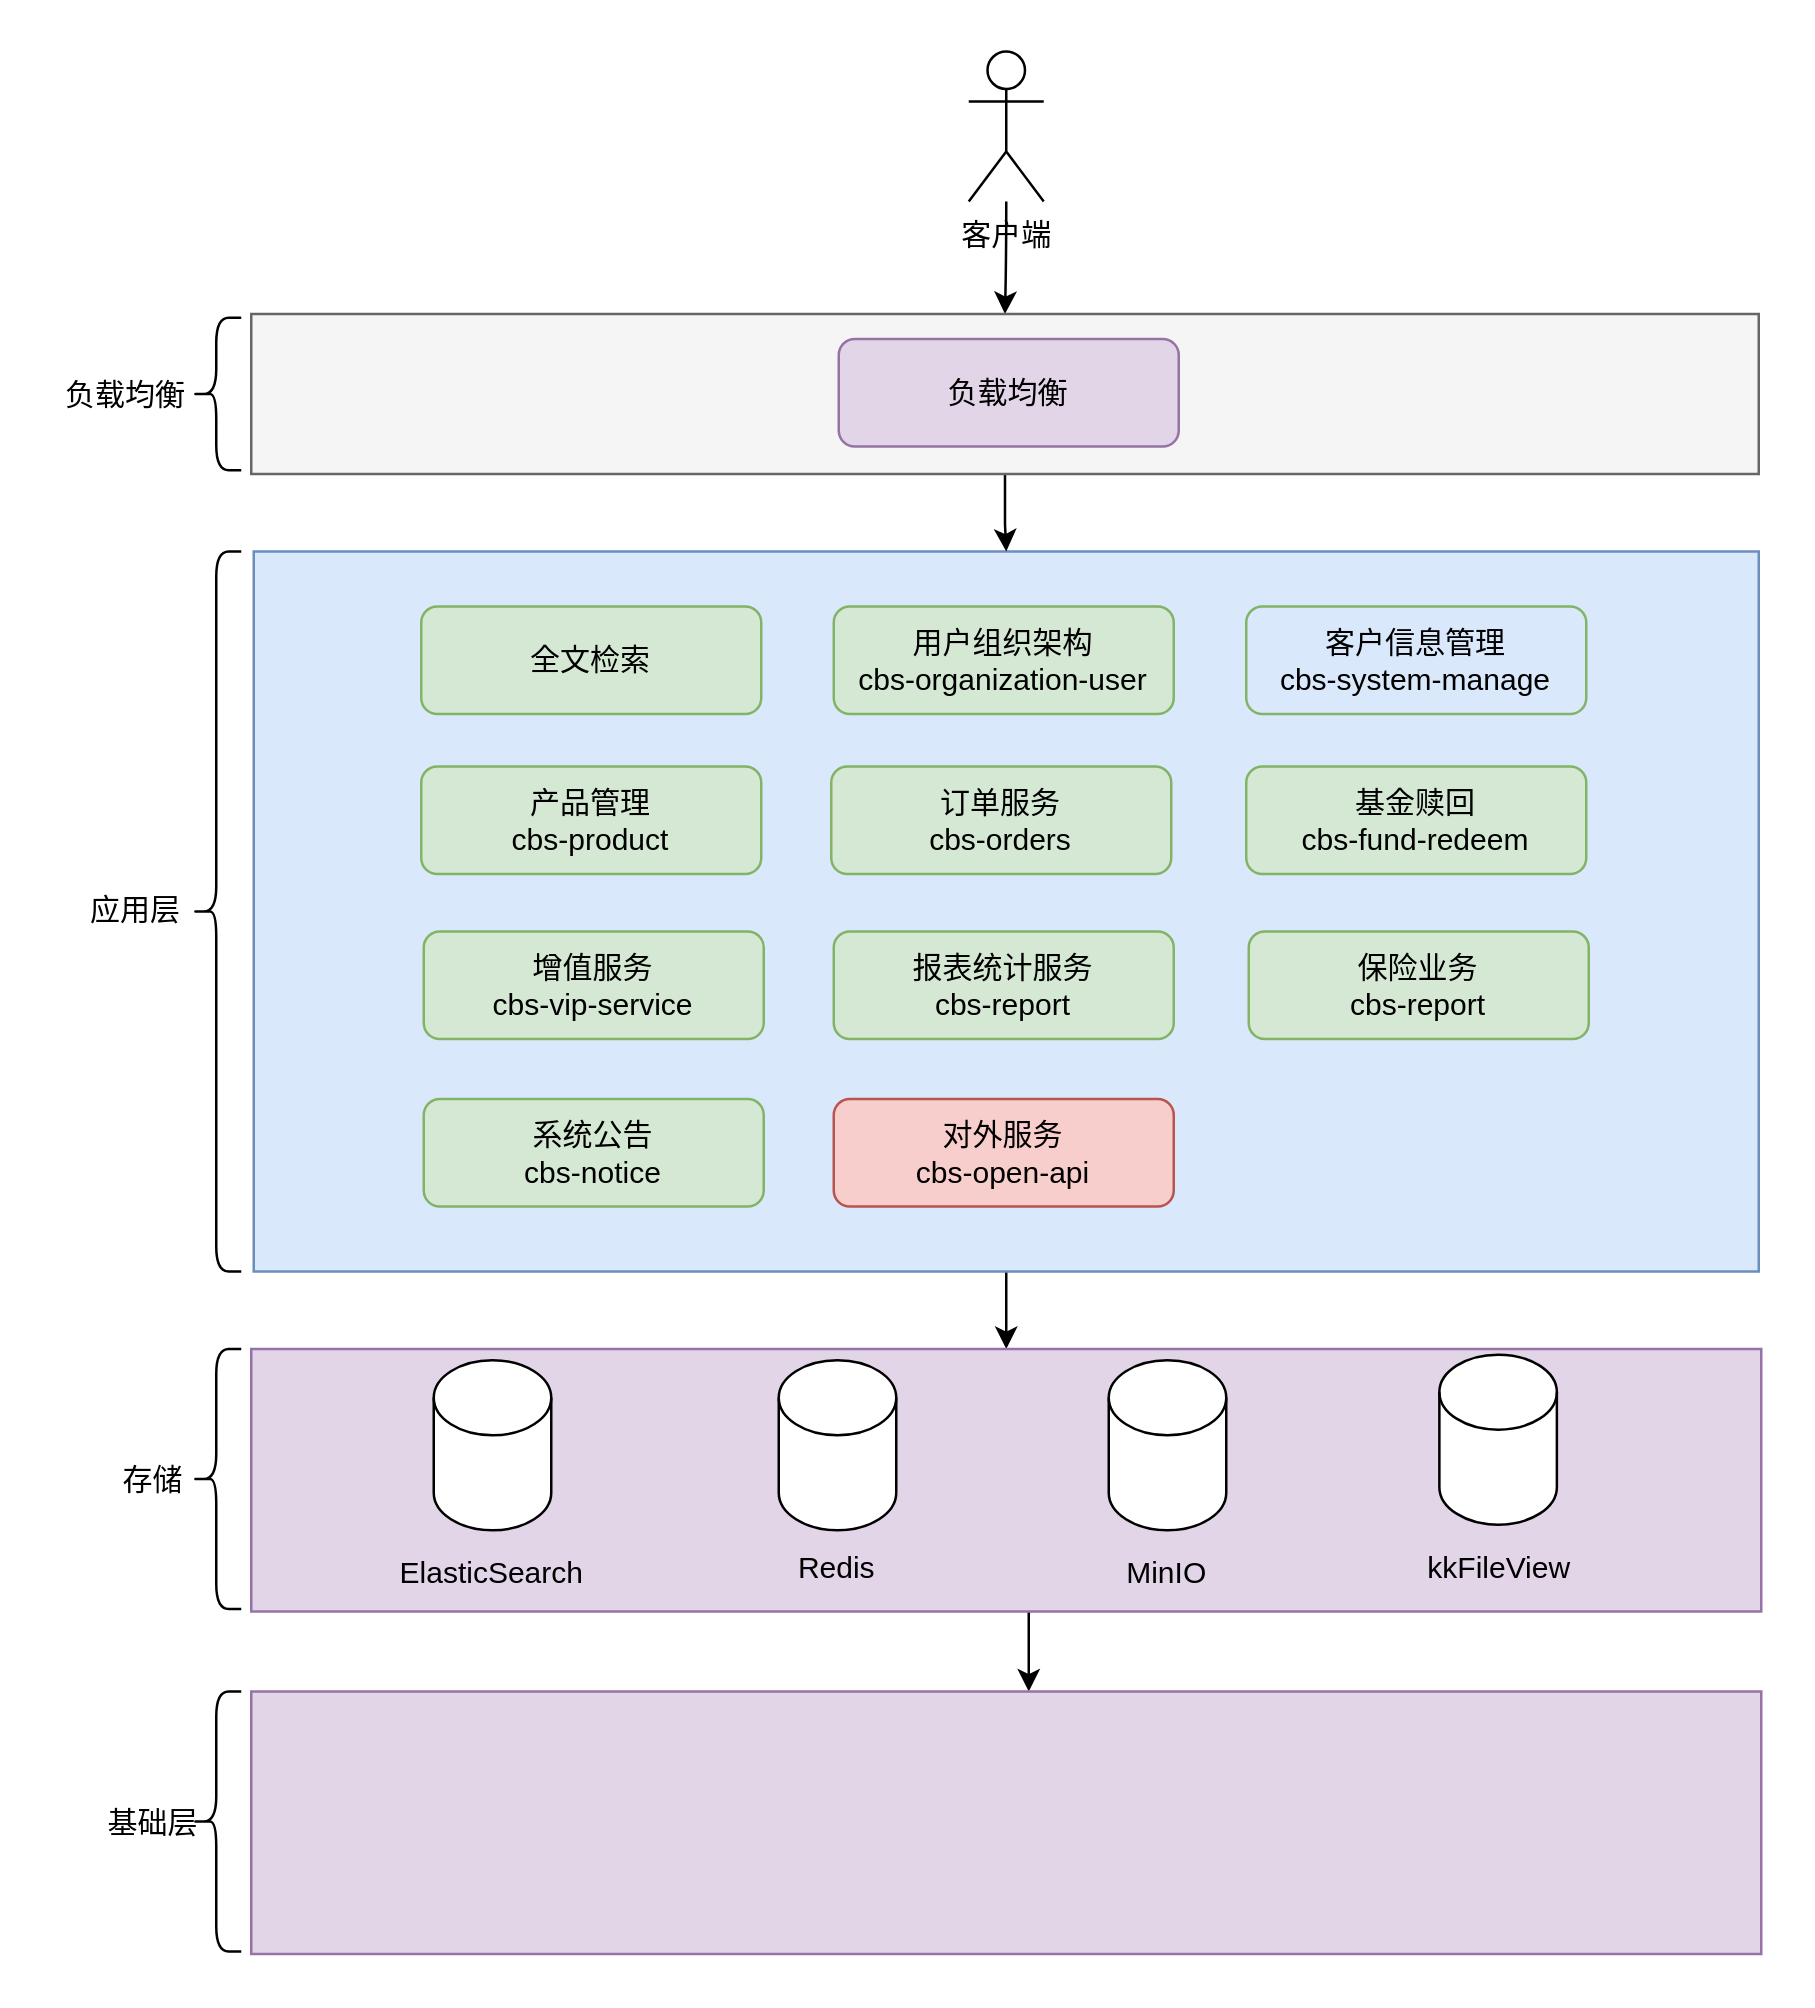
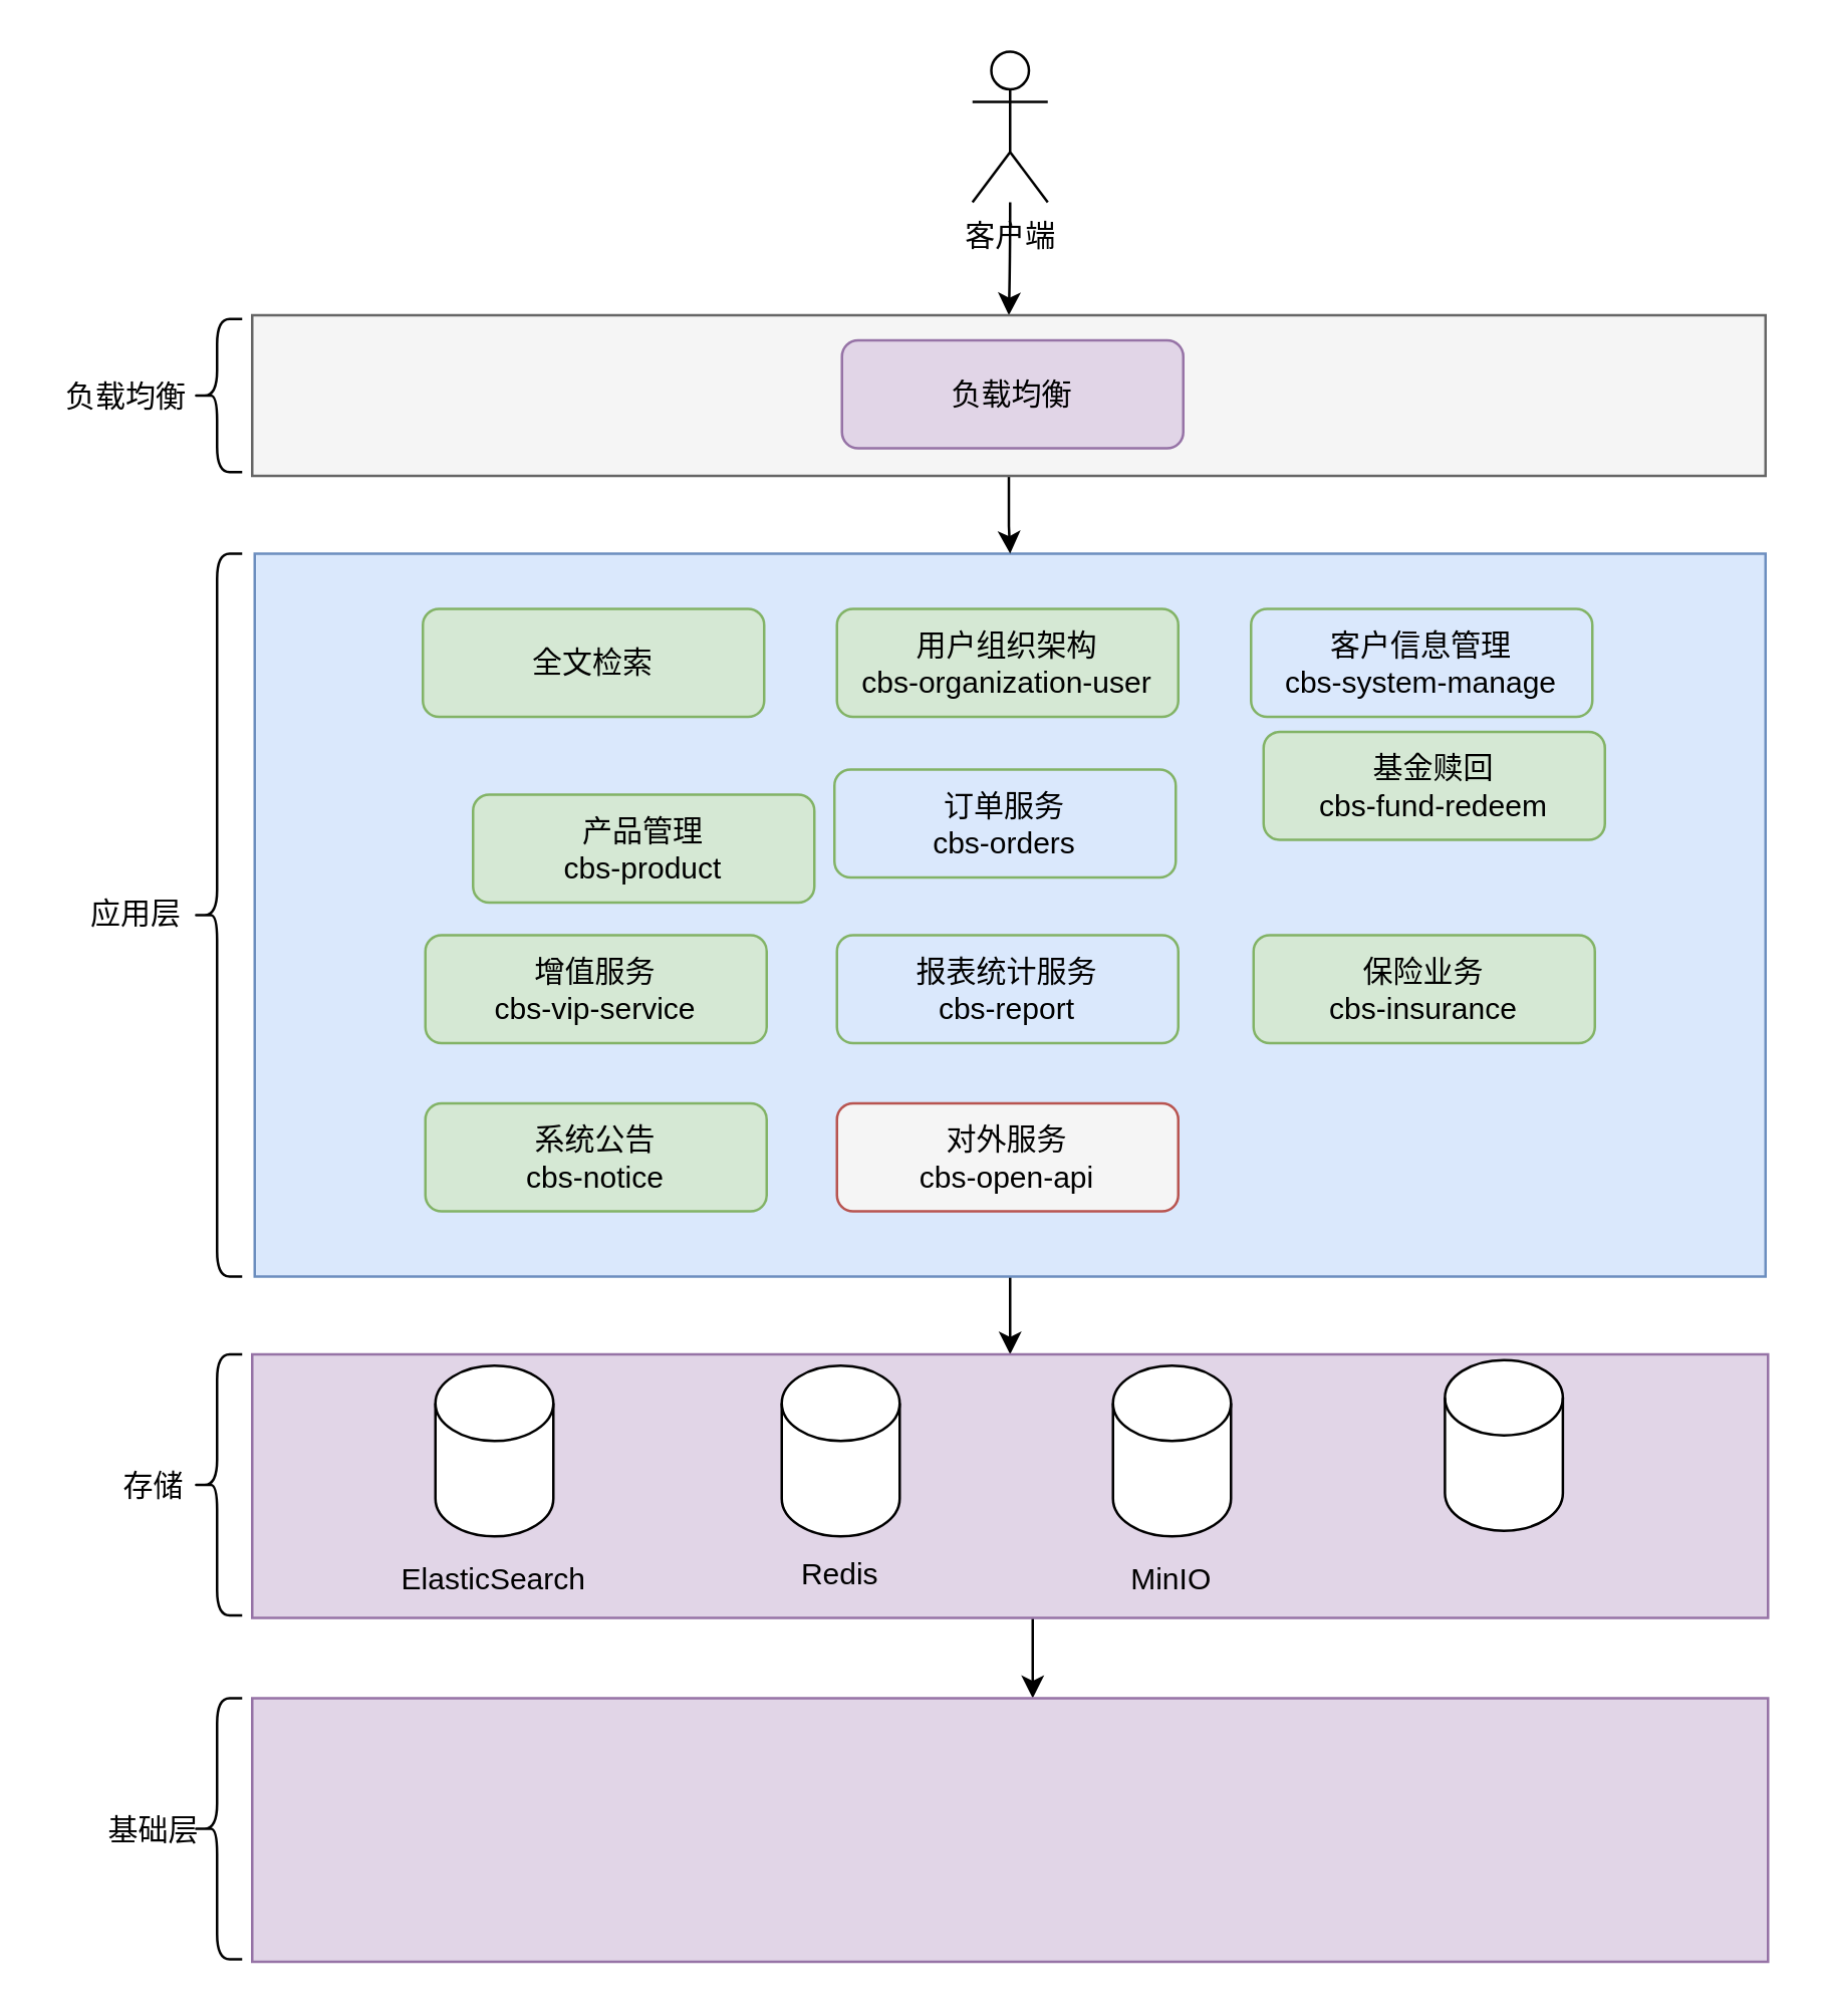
  <mxCell id="0" />
  <mxCell id="1" parent="0" />
  <mxCell id="2" style="edgeStyle=orthogonalEdgeStyle;curved=1;rounded=0;orthogonalLoop=1;jettySize=auto;html=1;entryX=0.5;entryY=0;entryDx=0;entryDy=0;" parent="1" source="3" target="27" edge="1"><mxGeometry relative="1" as="geometry" /></mxCell>
  <mxCell id="3" value="客户端" style="shape=umlActor;verticalLabelPosition=bottom;verticalAlign=top;html=1;outlineConnect=0;" parent="1" vertex="1"><mxGeometry x="387" y="20" width="30" height="60" as="geometry" /></mxCell>
  <mxCell id="4" style="edgeStyle=orthogonalEdgeStyle;curved=1;rounded=0;orthogonalLoop=1;jettySize=auto;html=1;entryX=0.5;entryY=0;entryDx=0;entryDy=0;" parent="1" source="5" target="20" edge="1"><mxGeometry relative="1" as="geometry" /></mxCell>
  <mxCell id="5" value="" style="rounded=0;whiteSpace=wrap;html=1;fillColor=#dae8fc;strokeColor=#6c8ebf;" parent="1" vertex="1"><mxGeometry x="101" y="220" width="602" height="288" as="geometry" /></mxCell>
  <mxCell id="6" value="全文检索" style="rounded=1;whiteSpace=wrap;html=1;fillColor=#d5e8d4;strokeColor=#82b366;" parent="1" vertex="1"><mxGeometry x="168" y="242" width="136" height="43" as="geometry" /></mxCell>
- <mxCell id="7" value="产品管理&lt;br&gt;cbs-product" style="rounded=1;whiteSpace=wrap;html=1;fillColor=#d5e8d4;strokeColor=#82b366;" parent="1" vertex="1"><mxGeometry x="168" y="306" width="136" height="43" as="geometry" /></mxCell>
+ <mxCell id="7" value="产品管理&lt;br&gt;cbs-product" style="rounded=1;whiteSpace=wrap;html=1;fillColor=#d5e8d4;strokeColor=#82b366;" parent="1" vertex="1"><mxGeometry x="188" y="316" width="136" height="43" as="geometry" /></mxCell>
  <mxCell id="8" value="用户组织架构&lt;br&gt;cbs-organization-user" style="rounded=1;whiteSpace=wrap;html=1;fillColor=#d5e8d4;strokeColor=#82b366;" parent="1" vertex="1"><mxGeometry x="333" y="242" width="136" height="43" as="geometry" /></mxCell>
  <mxCell id="9" value="客户信息管理&lt;br&gt;cbs-system-manage" style="rounded=1;whiteSpace=wrap;html=1;fillColor=#dae8fc;strokeColor=#82b366;" parent="1" vertex="1"><mxGeometry x="498" y="242" width="136" height="43" as="geometry" /></mxCell>
- <mxCell id="10" value="订单服务&lt;br&gt;cbs-orders" style="rounded=1;whiteSpace=wrap;html=1;fillColor=#d5e8d4;strokeColor=#82b366;" parent="1" vertex="1"><mxGeometry x="332" y="306" width="136" height="43" as="geometry" /></mxCell>
- <mxCell id="11" value="基金赎回&lt;br&gt;cbs-fund-redeem" style="rounded=1;whiteSpace=wrap;html=1;fillColor=#d5e8d4;strokeColor=#82b366;" parent="1" vertex="1"><mxGeometry x="498" y="306" width="136" height="43" as="geometry" /></mxCell>
+ <mxCell id="10" value="订单服务&lt;br&gt;cbs-orders" style="rounded=1;whiteSpace=wrap;html=1;fillColor=#dae8fc;strokeColor=#82b366;" parent="1" vertex="1"><mxGeometry x="332" y="306" width="136" height="43" as="geometry" /></mxCell>
+ <mxCell id="11" value="基金赎回&lt;br&gt;cbs-fund-redeem" style="rounded=1;whiteSpace=wrap;html=1;fillColor=#d5e8d4;strokeColor=#82b366;" parent="1" vertex="1"><mxGeometry x="503" y="291" width="136" height="43" as="geometry" /></mxCell>
  <mxCell id="12" value="增值服务&lt;br&gt;cbs-vip-service" style="rounded=1;whiteSpace=wrap;html=1;fillColor=#d5e8d4;strokeColor=#82b366;" parent="1" vertex="1"><mxGeometry x="169" y="372" width="136" height="43" as="geometry" /></mxCell>
- <mxCell id="13" value="报表统计服务&lt;br&gt;cbs-report" style="rounded=1;whiteSpace=wrap;html=1;fillColor=#d5e8d4;strokeColor=#82b366;" parent="1" vertex="1"><mxGeometry x="333" y="372" width="136" height="43" as="geometry" /></mxCell>
- <mxCell id="14" value="保险业务&lt;br&gt;cbs-report" style="rounded=1;whiteSpace=wrap;html=1;fillColor=#d5e8d4;strokeColor=#82b366;" parent="1" vertex="1"><mxGeometry x="499" y="372" width="136" height="43" as="geometry" /></mxCell>
+ <mxCell id="13" value="报表统计服务&lt;br&gt;cbs-report" style="rounded=1;whiteSpace=wrap;html=1;fillColor=#dae8fc;strokeColor=#82b366;" parent="1" vertex="1"><mxGeometry x="333" y="372" width="136" height="43" as="geometry" /></mxCell>
+ <mxCell id="14" value="保险业务&lt;br&gt;cbs-insurance" style="rounded=1;whiteSpace=wrap;html=1;fillColor=#d5e8d4;strokeColor=#82b366;" parent="1" vertex="1"><mxGeometry x="499" y="372" width="136" height="43" as="geometry" /></mxCell>
  <mxCell id="15" value="系统公告&lt;br&gt;cbs-notice" style="rounded=1;whiteSpace=wrap;html=1;fillColor=#d5e8d4;strokeColor=#82b366;" parent="1" vertex="1"><mxGeometry x="169" y="439" width="136" height="43" as="geometry" /></mxCell>
- <mxCell id="16" value="对外服务&lt;br&gt;cbs-open-api" style="rounded=1;whiteSpace=wrap;html=1;fillColor=#f8cecc;strokeColor=#b85450;" parent="1" vertex="1"><mxGeometry x="333" y="439" width="136" height="43" as="geometry" /></mxCell>
+ <mxCell id="16" value="对外服务&lt;br&gt;cbs-open-api" style="rounded=1;whiteSpace=wrap;html=1;fillColor=#f5f5f5;strokeColor=#b85450;" parent="1" vertex="1"><mxGeometry x="333" y="439" width="136" height="43" as="geometry" /></mxCell>
  <mxCell id="17" value="应用层" style="text;html=1;strokeColor=none;fillColor=none;align=center;verticalAlign=middle;whiteSpace=wrap;rounded=0;" parent="1" vertex="1"><mxGeometry x="24" y="349" width="60" height="30" as="geometry" /></mxCell>
  <mxCell id="18" value="" style="shape=curlyBracket;whiteSpace=wrap;html=1;rounded=1;" parent="1" vertex="1"><mxGeometry x="76" y="220" width="20" height="288" as="geometry" /></mxCell>
  <mxCell id="19" style="edgeStyle=orthogonalEdgeStyle;rounded=0;orthogonalLoop=1;jettySize=auto;html=1;entryX=0.5;entryY=0;entryDx=0;entryDy=0;" edge="1" parent="1"><mxGeometry relative="1" as="geometry"><mxPoint x="411" y="644" as="sourcePoint" /><mxPoint x="411" y="676" as="targetPoint" /></mxGeometry></mxCell>
  <mxCell id="20" value="" style="rounded=0;whiteSpace=wrap;html=1;fillColor=#e1d5e7;strokeColor=#9673a6;" parent="1" vertex="1"><mxGeometry x="100" y="539" width="604" height="105" as="geometry" /></mxCell>
  <mxCell id="21" value="&lt;div&gt;&lt;br&gt;&lt;/div&gt;" style="shape=cylinder3;whiteSpace=wrap;html=1;boundedLbl=1;backgroundOutline=1;size=15;rounded=0;" parent="1" vertex="1"><mxGeometry x="173" y="543.5" width="47" height="68" as="geometry" /></mxCell>
  <mxCell id="22" value="" style="shape=cylinder3;whiteSpace=wrap;html=1;boundedLbl=1;backgroundOutline=1;size=15;rounded=0;" parent="1" vertex="1"><mxGeometry x="311" y="543.5" width="47" height="68" as="geometry" /></mxCell>
  <mxCell id="23" value="存储" style="text;html=1;strokeColor=none;fillColor=none;align=center;verticalAlign=middle;whiteSpace=wrap;rounded=0;" parent="1" vertex="1"><mxGeometry x="31" y="576.5" width="60" height="30" as="geometry" /></mxCell>
  <mxCell id="24" value="" style="shape=curlyBracket;whiteSpace=wrap;html=1;rounded=1;" parent="1" vertex="1"><mxGeometry x="76" y="539" width="20" height="104" as="geometry" /></mxCell>
  <mxCell id="25" value="" style="shape=cylinder3;whiteSpace=wrap;html=1;boundedLbl=1;backgroundOutline=1;size=15;rounded=0;" parent="1" vertex="1"><mxGeometry x="443" y="543.5" width="47" height="68" as="geometry" /></mxCell>
  <mxCell id="26" style="edgeStyle=orthogonalEdgeStyle;rounded=0;orthogonalLoop=1;jettySize=auto;html=1;" edge="1" parent="1" source="27" target="5"><mxGeometry relative="1" as="geometry" /></mxCell>
  <mxCell id="27" value="" style="rounded=0;whiteSpace=wrap;html=1;fillColor=#f5f5f5;strokeColor=#666666;fontColor=#333333;" parent="1" vertex="1"><mxGeometry x="100" y="125" width="603" height="64" as="geometry" /></mxCell>
  <mxCell id="28" value="负载均衡" style="text;html=1;strokeColor=none;fillColor=none;align=center;verticalAlign=middle;whiteSpace=wrap;rounded=0;" parent="1" vertex="1"><mxGeometry x="20" y="142.5" width="60" height="30" as="geometry" /></mxCell>
  <mxCell id="29" value="" style="shape=curlyBracket;whiteSpace=wrap;html=1;rounded=1;" parent="1" vertex="1"><mxGeometry x="76" y="126.5" width="20" height="61" as="geometry" /></mxCell>
  <mxCell id="30" value="负载均衡" style="rounded=1;whiteSpace=wrap;html=1;fillColor=#e1d5e7;strokeColor=#9673a6;" parent="1" vertex="1"><mxGeometry x="335" y="135" width="136" height="43" as="geometry" /></mxCell>
  <mxCell id="31" value="ElasticSearch" style="text;html=1;align=center;verticalAlign=middle;whiteSpace=wrap;rounded=0;" vertex="1" parent="1"><mxGeometry x="151.25" y="614" width="90.5" height="30" as="geometry" /></mxCell>
  <mxCell id="32" value="Redis" style="text;html=1;align=center;verticalAlign=middle;whiteSpace=wrap;rounded=0;" vertex="1" parent="1"><mxGeometry x="289.25" y="611.5" width="90.5" height="30" as="geometry" /></mxCell>
  <mxCell id="33" value="MinIO" style="text;html=1;align=center;verticalAlign=middle;whiteSpace=wrap;rounded=0;" vertex="1" parent="1"><mxGeometry x="421.25" y="614" width="90.5" height="30" as="geometry" /></mxCell>
  <mxCell id="34" value="" style="rounded=0;whiteSpace=wrap;html=1;fillColor=#e1d5e7;strokeColor=#9673a6;" vertex="1" parent="1"><mxGeometry x="100" y="676" width="604" height="105" as="geometry" /></mxCell>
  <mxCell id="35" value="基础层" style="text;html=1;strokeColor=none;fillColor=none;align=center;verticalAlign=middle;whiteSpace=wrap;rounded=0;" vertex="1" parent="1"><mxGeometry x="31" y="713.5" width="60" height="30" as="geometry" /></mxCell>
  <mxCell id="36" value="" style="shape=curlyBracket;whiteSpace=wrap;html=1;rounded=1;" vertex="1" parent="1"><mxGeometry x="76" y="676" width="20" height="104" as="geometry" /></mxCell>
  <mxCell id="37" value="" style="shape=cylinder3;whiteSpace=wrap;html=1;boundedLbl=1;backgroundOutline=1;size=15;rounded=0;" vertex="1" parent="1"><mxGeometry x="575.25" y="541.25" width="47" height="68" as="geometry" /></mxCell>
- <mxCell id="38" value="kkFileView" style="text;html=1;align=center;verticalAlign=middle;whiteSpace=wrap;rounded=0;" vertex="1" parent="1"><mxGeometry x="553.5" y="611.75" width="90.5" height="30" as="geometry" /></mxCell>
